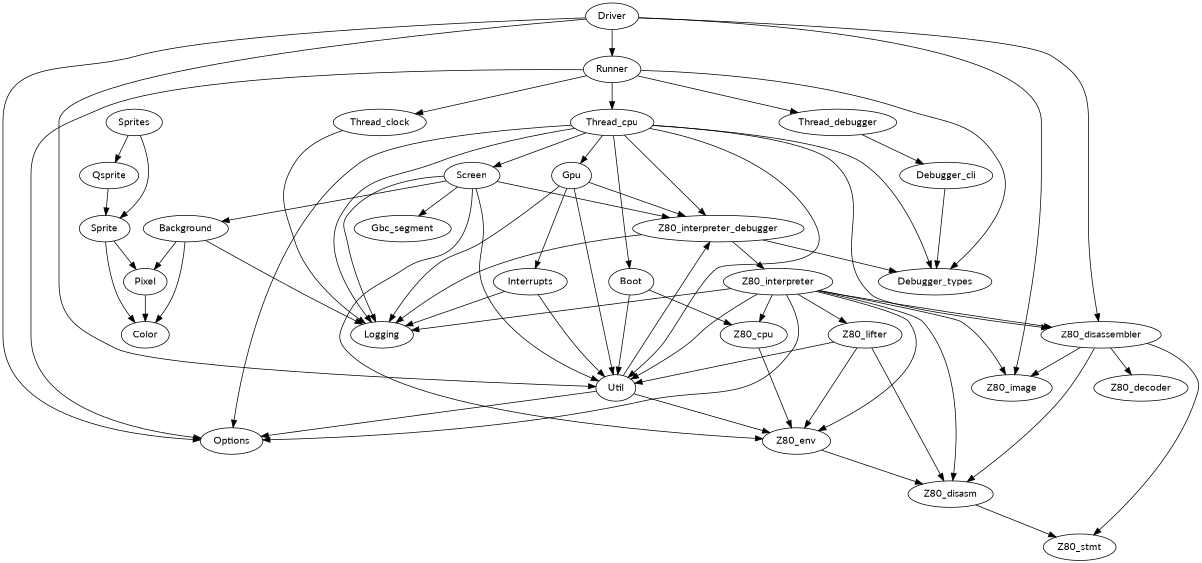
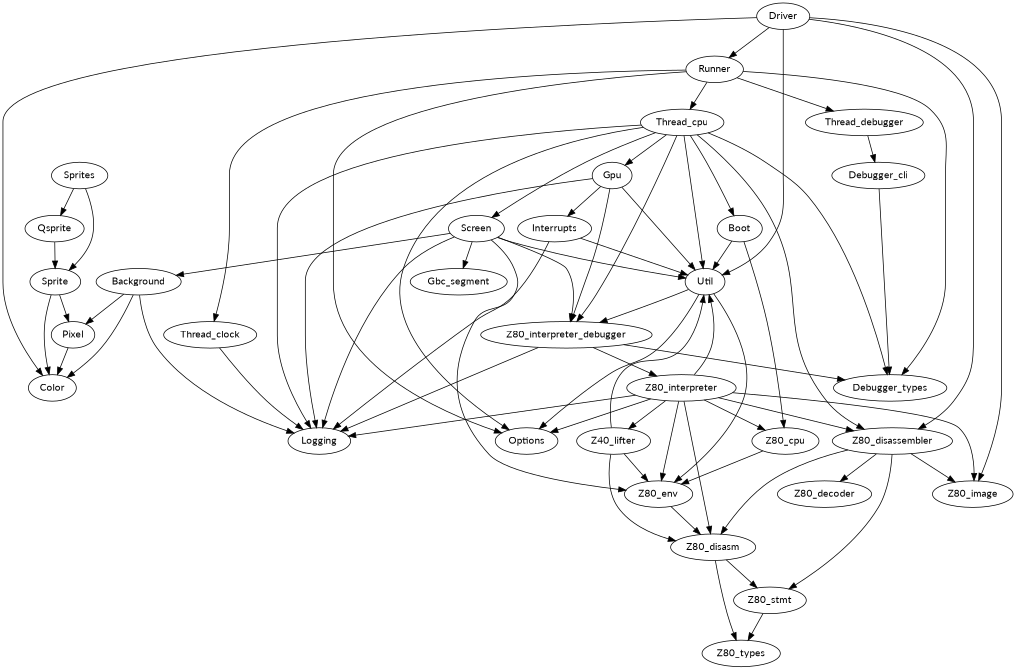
  digraph {
    fontname=Lato
    rankdir=TB
    node [fontname=Lato]
    edge [fontname=Lato]
    Background
    Color
    Logging
    Pixel
    Boot
    Util
    Z80_cpu
    Options
    Z80_env
    Z80_interpreter_debugger
    Z80_disasm
    Debugger_cli
    Debugger_types
    Driver
    Runner
    Z80_disassembler
    Z80_image
    Thread_clock
    Thread_cpu
    Thread_debugger
    Z80_stmt
    Z80_decoder
    Gpu
    Screen
+   Z80_types
    Interrupts
    Z80_interpreter
-   Z80_lifter
+   Z80_lifter [label=Z40_lifter]
    Qsprite
    Sprite
    Gbc_segment
    Sprites
    Background -> Color
    Background -> Logging
    Background -> Pixel
    Pixel -> Color
    Boot -> Util
    Boot -> Z80_cpu
    Util -> Options
    Util -> Z80_env
    Util -> Z80_interpreter_debugger
    Z80_cpu -> Z80_env
    Z80_env -> Z80_disasm
    Z80_interpreter_debugger -> Logging
    Z80_interpreter_debugger -> Debugger_types
    Z80_interpreter_debugger -> Z80_interpreter
    Z80_disasm -> Z80_stmt
+   Z80_disasm -> Z80_types
    Debugger_cli -> Debugger_types
    Driver -> Util
-   Driver -> Options
+   Driver -> Color
    Driver -> Runner
    Driver -> Z80_disassembler
    Driver -> Z80_image
    Runner -> Options
    Runner -> Debugger_types
    Runner -> Thread_clock
    Runner -> Thread_cpu
    Runner -> Thread_debugger
    Z80_disassembler -> Z80_disasm
    Z80_disassembler -> Z80_image
    Z80_disassembler -> Z80_stmt
    Z80_disassembler -> Z80_decoder
    Thread_clock -> Logging
    Thread_cpu -> Logging
    Thread_cpu -> Boot
    Thread_cpu -> Util
    Thread_cpu -> Options
    Thread_cpu -> Z80_interpreter_debugger
    Thread_cpu -> Debugger_types
    Thread_cpu -> Z80_disassembler
    Thread_cpu -> Gpu
    Thread_cpu -> Screen
    Thread_debugger -> Debugger_cli
+   Z80_stmt -> Z80_types
    Gpu -> Logging
    Gpu -> Util
    Gpu -> Z80_interpreter_debugger
    Gpu -> Interrupts
    Screen -> Background
    Screen -> Logging
    Screen -> Util
    Screen -> Z80_env
    Screen -> Z80_interpreter_debugger
    Screen -> Gbc_segment
    Interrupts -> Logging
    Interrupts -> Util
    Z80_interpreter -> Logging
    Z80_interpreter -> Util
    Z80_interpreter -> Z80_cpu
    Z80_interpreter -> Options
    Z80_interpreter -> Z80_env
    Z80_interpreter -> Z80_disasm
    Z80_interpreter -> Z80_disassembler
    Z80_interpreter -> Z80_image
    Z80_interpreter -> Z80_lifter
    Z80_lifter -> Util
    Z80_lifter -> Z80_env
    Z80_lifter -> Z80_disasm
    Qsprite -> Sprite
    Sprite -> Color
    Sprite -> Pixel
    Sprites -> Qsprite
    Sprites -> Sprite
  }
